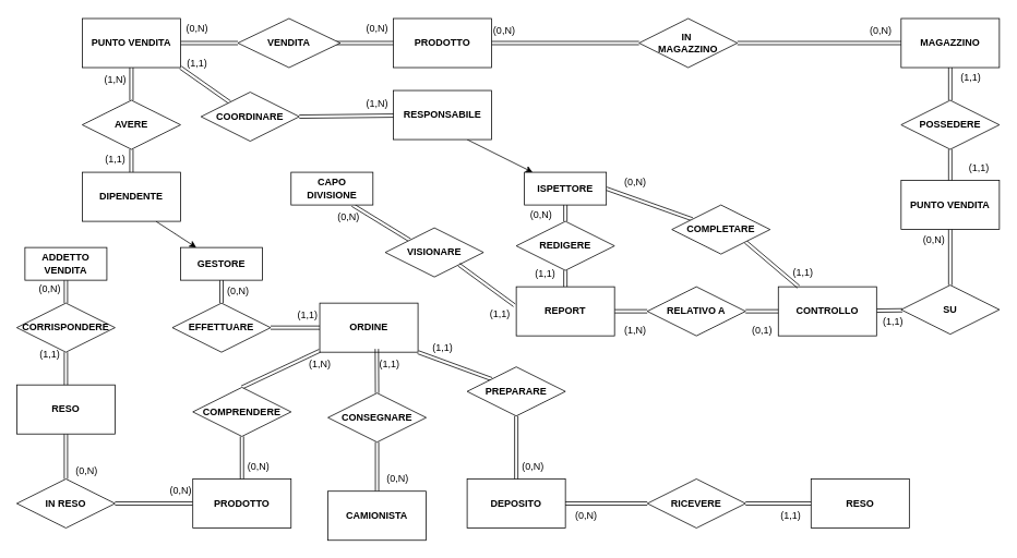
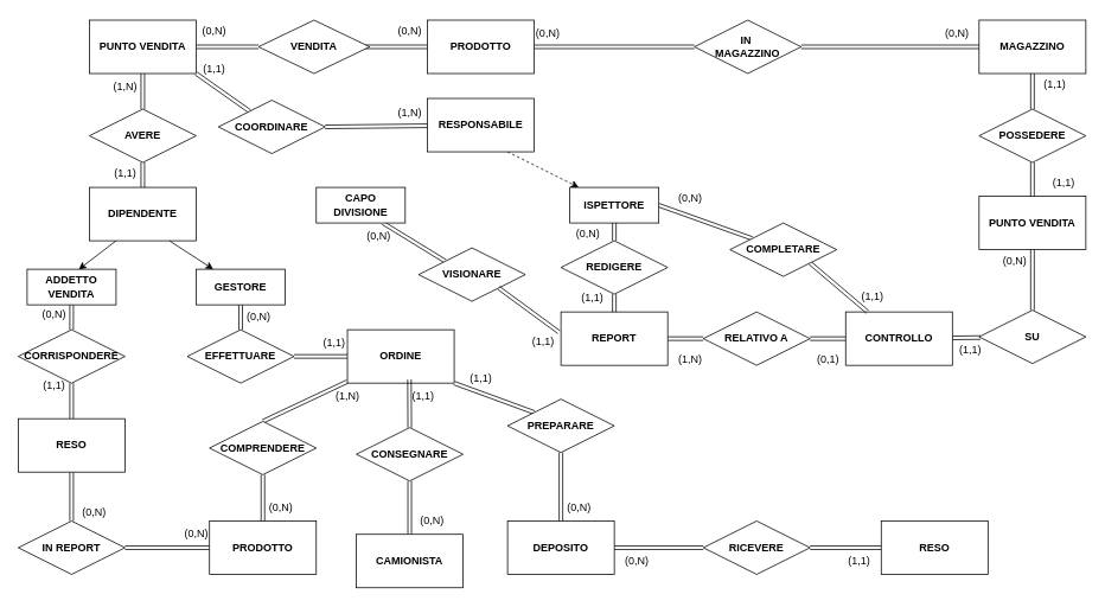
  <mxCell id="0" />
  <mxCell id="1" parent="0" />
  <mxCell id="2" style="edgeStyle=none;shape=link;rounded=0;orthogonalLoop=1;jettySize=auto;html=1;exitX=1;exitY=0.5;exitDx=0;exitDy=0;" edge="1" parent="1" source="5"><mxGeometry relative="1" as="geometry"><mxPoint x="290" y="52" as="targetPoint" /></mxGeometry></mxCell>
  <mxCell id="3" style="edgeStyle=none;shape=link;rounded=0;orthogonalLoop=1;jettySize=auto;html=1;exitX=0.5;exitY=1;exitDx=0;exitDy=0;" edge="1" parent="1" source="5" target="13"><mxGeometry relative="1" as="geometry" /></mxCell>
  <mxCell id="4" style="edgeStyle=none;shape=link;rounded=0;orthogonalLoop=1;jettySize=auto;html=1;exitX=1;exitY=1;exitDx=0;exitDy=0;" edge="1" parent="1" source="5" target="19"><mxGeometry relative="1" as="geometry" /></mxCell>
  <mxCell id="5" value="&lt;b&gt;PUNTO VENDITA&lt;/b&gt;" style="rounded=0;whiteSpace=wrap;html=1;" vertex="1" parent="1"><mxGeometry x="100" y="22" width="120" height="60" as="geometry" /></mxCell>
  <mxCell id="6" value="&lt;b&gt;PRODOTTO&lt;/b&gt;" style="rounded=0;whiteSpace=wrap;html=1;" vertex="1" parent="1"><mxGeometry x="480" y="22" width="120" height="60" as="geometry" /></mxCell>
  <mxCell id="7" style="edgeStyle=none;shape=link;rounded=0;orthogonalLoop=1;jettySize=auto;html=1;exitX=1;exitY=0.5;exitDx=0;exitDy=0;" edge="1" parent="1" target="6"><mxGeometry relative="1" as="geometry"><mxPoint x="410" y="52" as="sourcePoint" /></mxGeometry></mxCell>
  <mxCell id="8" value="(0,N)" style="text;html=1;align=center;verticalAlign=middle;resizable=0;points=[];autosize=1;strokeColor=none;fillColor=none;" vertex="1" parent="1"><mxGeometry x="215" y="20" width="50" height="30" as="geometry" /></mxCell>
  <mxCell id="9" value="(0,N)" style="text;html=1;align=center;verticalAlign=middle;resizable=0;points=[];autosize=1;strokeColor=none;fillColor=none;" vertex="1" parent="1"><mxGeometry x="435" y="20" width="50" height="30" as="geometry" /></mxCell>
  <mxCell id="10" style="edgeStyle=none;rounded=0;orthogonalLoop=1;jettySize=auto;html=1;exitX=0.75;exitY=1;exitDx=0;exitDy=0;" edge="1" parent="1" source="11" target="37"><mxGeometry relative="1" as="geometry" /></mxCell>
  <mxCell id="11" value="&lt;b&gt;DIPENDENTE&lt;/b&gt;" style="rounded=0;whiteSpace=wrap;html=1;" vertex="1" parent="1"><mxGeometry x="100" y="210" width="120" height="60" as="geometry" /></mxCell>
  <mxCell id="12" value="" style="edgeStyle=none;shape=link;rounded=0;orthogonalLoop=1;jettySize=auto;html=1;" edge="1" parent="1" source="13" target="11"><mxGeometry relative="1" as="geometry" /></mxCell>
  <mxCell id="13" value="&lt;b&gt;AVERE&lt;/b&gt;" style="shape=rhombus;perimeter=rhombusPerimeter;whiteSpace=wrap;html=1;align=center;" vertex="1" parent="1"><mxGeometry x="100" y="122" width="120" height="60" as="geometry" /></mxCell>
  <mxCell id="14" value="(1,N)" style="text;html=1;align=center;verticalAlign=middle;resizable=0;points=[];autosize=1;strokeColor=none;fillColor=none;" vertex="1" parent="1"><mxGeometry x="115" y="82" width="50" height="30" as="geometry" /></mxCell>
  <mxCell id="15" value="(1,1)" style="text;html=1;align=center;verticalAlign=middle;resizable=0;points=[];autosize=1;strokeColor=none;fillColor=none;" vertex="1" parent="1"><mxGeometry x="115" y="180" width="50" height="30" as="geometry" /></mxCell>
- <mxCell id="16" style="edgeStyle=none;rounded=0;orthogonalLoop=1;jettySize=auto;html=1;exitX=0.75;exitY=1;exitDx=0;exitDy=0;" edge="1" parent="1" source="17" target="42"><mxGeometry relative="1" as="geometry" /></mxCell>
+ <mxCell id="16" style="edgeStyle=none;rounded=0;orthogonalLoop=1;jettySize=auto;html=1;exitX=0.75;exitY=1;exitDx=0;exitDy=0;dashed=1;" edge="1" parent="1" source="17" target="42"><mxGeometry relative="1" as="geometry" /></mxCell>
  <mxCell id="17" value="&lt;b&gt;RESPONSABILE&lt;/b&gt;" style="rounded=0;whiteSpace=wrap;html=1;" vertex="1" parent="1"><mxGeometry x="480" y="110" width="120" height="60" as="geometry" /></mxCell>
  <mxCell id="18" style="edgeStyle=none;shape=link;rounded=0;orthogonalLoop=1;jettySize=auto;html=1;exitX=1;exitY=0.5;exitDx=0;exitDy=0;" edge="1" parent="1" source="19" target="17"><mxGeometry relative="1" as="geometry" /></mxCell>
  <mxCell id="19" value="&lt;b&gt;COORDINARE&lt;/b&gt;" style="shape=rhombus;perimeter=rhombusPerimeter;whiteSpace=wrap;html=1;align=center;" vertex="1" parent="1"><mxGeometry x="245" y="112" width="120" height="60" as="geometry" /></mxCell>
  <mxCell id="20" value="(1,1)" style="text;html=1;align=center;verticalAlign=middle;resizable=0;points=[];autosize=1;strokeColor=none;fillColor=none;" vertex="1" parent="1"><mxGeometry x="215" y="62" width="50" height="30" as="geometry" /></mxCell>
  <mxCell id="21" value="(1,N)" style="text;html=1;align=center;verticalAlign=middle;resizable=0;points=[];autosize=1;strokeColor=none;fillColor=none;" vertex="1" parent="1"><mxGeometry x="435" y="112" width="50" height="30" as="geometry" /></mxCell>
  <mxCell id="22" value="&lt;b&gt;MAGAZZINO&lt;/b&gt;" style="rounded=0;whiteSpace=wrap;html=1;" vertex="1" parent="1"><mxGeometry x="1100" y="22" width="120" height="60" as="geometry" /></mxCell>
  <mxCell id="23" value="" style="edgeStyle=none;shape=link;rounded=0;orthogonalLoop=1;jettySize=auto;html=1;" edge="1" parent="1" source="25" target="6"><mxGeometry relative="1" as="geometry" /></mxCell>
  <mxCell id="24" value="" style="edgeStyle=none;shape=link;rounded=0;orthogonalLoop=1;jettySize=auto;html=1;" edge="1" parent="1" source="25" target="22"><mxGeometry relative="1" as="geometry" /></mxCell>
  <mxCell id="25" value="&lt;b&gt;IN&amp;nbsp;&lt;/b&gt;&lt;div&gt;&lt;b&gt;MAGAZZINO&lt;/b&gt;&lt;/div&gt;" style="shape=rhombus;perimeter=rhombusPerimeter;whiteSpace=wrap;html=1;align=center;" vertex="1" parent="1"><mxGeometry x="780" y="22" width="120" height="60" as="geometry" /></mxCell>
  <mxCell id="26" value="(0,N)" style="text;html=1;align=center;verticalAlign=middle;resizable=0;points=[];autosize=1;strokeColor=none;fillColor=none;" vertex="1" parent="1"><mxGeometry x="590" y="22" width="50" height="30" as="geometry" /></mxCell>
  <mxCell id="27" value="(0,N)" style="text;html=1;align=center;verticalAlign=middle;resizable=0;points=[];autosize=1;strokeColor=none;fillColor=none;" vertex="1" parent="1"><mxGeometry x="1050" y="22" width="50" height="30" as="geometry" /></mxCell>
  <mxCell id="28" value="&lt;b&gt;VENDITA&lt;/b&gt;" style="shape=rhombus;perimeter=rhombusPerimeter;whiteSpace=wrap;html=1;align=center;" vertex="1" parent="1"><mxGeometry x="290" y="22" width="125" height="60" as="geometry" /></mxCell>
  <mxCell id="29" value="&lt;b&gt;PUNTO VENDITA&lt;/b&gt;" style="rounded=0;whiteSpace=wrap;html=1;" vertex="1" parent="1"><mxGeometry x="1100" y="220" width="120" height="60" as="geometry" /></mxCell>
  <mxCell id="30" value="" style="edgeStyle=none;shape=link;rounded=0;orthogonalLoop=1;jettySize=auto;html=1;" edge="1" parent="1" source="32" target="22"><mxGeometry relative="1" as="geometry" /></mxCell>
  <mxCell id="31" value="" style="edgeStyle=none;shape=link;rounded=0;orthogonalLoop=1;jettySize=auto;html=1;" edge="1" parent="1" source="32" target="29"><mxGeometry relative="1" as="geometry" /></mxCell>
  <mxCell id="32" value="&lt;b&gt;POSSEDERE&lt;/b&gt;" style="shape=rhombus;perimeter=rhombusPerimeter;whiteSpace=wrap;html=1;align=center;" vertex="1" parent="1"><mxGeometry x="1100" y="122" width="120" height="60" as="geometry" /></mxCell>
  <mxCell id="33" value="(1,1)" style="text;html=1;align=center;verticalAlign=middle;resizable=0;points=[];autosize=1;strokeColor=none;fillColor=none;" vertex="1" parent="1"><mxGeometry x="1170" y="190" width="50" height="30" as="geometry" /></mxCell>
  <mxCell id="34" value="(1,1)" style="text;html=1;align=center;verticalAlign=middle;resizable=0;points=[];autosize=1;strokeColor=none;fillColor=none;" vertex="1" parent="1"><mxGeometry x="1160" y="80" width="50" height="30" as="geometry" /></mxCell>
  <mxCell id="35" value="" style="edgeStyle=none;shape=link;rounded=0;orthogonalLoop=1;jettySize=auto;html=1;" edge="1" parent="1" source="36" target="46"><mxGeometry relative="1" as="geometry" /></mxCell>
  <mxCell id="36" value="&lt;b&gt;ADDETTO&lt;/b&gt;&lt;div&gt;&lt;b&gt;VENDITA&lt;/b&gt;&lt;/div&gt;" style="rounded=0;whiteSpace=wrap;html=1;" vertex="1" parent="1"><mxGeometry x="30" y="302" width="100" height="40" as="geometry" /></mxCell>
  <mxCell id="37" value="&lt;b&gt;GESTORE&lt;/b&gt;" style="rounded=0;whiteSpace=wrap;html=1;" vertex="1" parent="1"><mxGeometry x="220" y="302" width="100" height="40" as="geometry" /></mxCell>
+ <mxCell id="38" style="edgeStyle=none;rounded=0;orthogonalLoop=1;jettySize=auto;html=1;exitX=0.25;exitY=1;exitDx=0;exitDy=0;entryX=0.58;entryY=0.005;entryDx=0;entryDy=0;entryPerimeter=0;" edge="1" parent="1" source="11" target="36"><mxGeometry relative="1" as="geometry" /></mxCell>
  <mxCell id="39" style="edgeStyle=none;shape=link;rounded=0;orthogonalLoop=1;jettySize=auto;html=1;exitX=0.75;exitY=1;exitDx=0;exitDy=0;entryX=0;entryY=0;entryDx=0;entryDy=0;" edge="1" parent="1" source="40" target="90"><mxGeometry relative="1" as="geometry" /></mxCell>
  <mxCell id="40" value="&lt;b&gt;CAPO&lt;/b&gt;&lt;div&gt;&lt;b&gt;DIVISIONE&lt;/b&gt;&lt;/div&gt;" style="rounded=0;whiteSpace=wrap;html=1;" vertex="1" parent="1"><mxGeometry x="355" y="210" width="100" height="40" as="geometry" /></mxCell>
  <mxCell id="41" style="edgeStyle=none;shape=link;rounded=0;orthogonalLoop=1;jettySize=auto;html=1;exitX=1;exitY=0.5;exitDx=0;exitDy=0;" edge="1" parent="1" source="42" target="101"><mxGeometry relative="1" as="geometry" /></mxCell>
  <mxCell id="42" value="&lt;b&gt;ISPETTORE&lt;/b&gt;" style="rounded=0;whiteSpace=wrap;html=1;" vertex="1" parent="1"><mxGeometry x="640" y="210" width="100" height="40" as="geometry" /></mxCell>
  <mxCell id="43" value="" style="edgeStyle=none;shape=link;rounded=0;orthogonalLoop=1;jettySize=auto;html=1;" edge="1" parent="1" source="44" target="50"><mxGeometry relative="1" as="geometry" /></mxCell>
  <mxCell id="44" value="&lt;b&gt;RESO&lt;/b&gt;" style="whiteSpace=wrap;html=1;" vertex="1" parent="1"><mxGeometry x="20" y="470" width="120" height="60" as="geometry" /></mxCell>
  <mxCell id="45" value="" style="edgeStyle=none;shape=link;rounded=0;orthogonalLoop=1;jettySize=auto;html=1;" edge="1" parent="1" source="46" target="44"><mxGeometry relative="1" as="geometry" /></mxCell>
  <mxCell id="46" value="&lt;b&gt;CORRISPONDERE&lt;/b&gt;" style="shape=rhombus;perimeter=rhombusPerimeter;whiteSpace=wrap;html=1;align=center;" vertex="1" parent="1"><mxGeometry x="20" y="370" width="120" height="60" as="geometry" /></mxCell>
  <mxCell id="47" value="(1,1)" style="text;html=1;align=center;verticalAlign=middle;resizable=0;points=[];autosize=1;strokeColor=none;fillColor=none;" vertex="1" parent="1"><mxGeometry x="35" y="418" width="50" height="30" as="geometry" /></mxCell>
  <mxCell id="48" value="(0,N)" style="text;html=1;align=center;verticalAlign=middle;resizable=0;points=[];autosize=1;strokeColor=none;fillColor=none;" vertex="1" parent="1"><mxGeometry x="35" y="338" width="50" height="30" as="geometry" /></mxCell>
  <mxCell id="49" value="" style="edgeStyle=none;shape=link;rounded=0;orthogonalLoop=1;jettySize=auto;html=1;" edge="1" parent="1" source="50" target="51"><mxGeometry relative="1" as="geometry" /></mxCell>
- <mxCell id="50" value="&lt;b&gt;IN RESO&lt;/b&gt;" style="shape=rhombus;perimeter=rhombusPerimeter;whiteSpace=wrap;html=1;align=center;" vertex="1" parent="1"><mxGeometry x="20" y="585" width="120" height="60" as="geometry" /></mxCell>
+ <mxCell id="50" value="&lt;b&gt;IN REPORT&lt;/b&gt;" style="shape=rhombus;perimeter=rhombusPerimeter;whiteSpace=wrap;html=1;align=center;" vertex="1" parent="1"><mxGeometry x="20" y="585" width="120" height="60" as="geometry" /></mxCell>
  <mxCell id="51" value="&lt;b&gt;PRODOTTO&lt;/b&gt;" style="whiteSpace=wrap;html=1;" vertex="1" parent="1"><mxGeometry x="235" y="585" width="120" height="60" as="geometry" /></mxCell>
  <mxCell id="52" value="(0,N)" style="text;html=1;align=center;verticalAlign=middle;resizable=0;points=[];autosize=1;strokeColor=none;fillColor=none;" vertex="1" parent="1"><mxGeometry x="80" y="560" width="50" height="30" as="geometry" /></mxCell>
  <mxCell id="53" value="(0,N)" style="text;html=1;align=center;verticalAlign=middle;resizable=0;points=[];autosize=1;strokeColor=none;fillColor=none;" vertex="1" parent="1"><mxGeometry x="195" y="585" width="50" height="30" as="geometry" /></mxCell>
  <mxCell id="54" value="&lt;b&gt;ORDINE&lt;/b&gt;" style="whiteSpace=wrap;html=1;" vertex="1" parent="1"><mxGeometry x="390" y="370" width="120" height="60" as="geometry" /></mxCell>
  <mxCell id="55" value="" style="edgeStyle=none;shape=link;rounded=0;orthogonalLoop=1;jettySize=auto;html=1;" edge="1" parent="1" source="57" target="37"><mxGeometry relative="1" as="geometry" /></mxCell>
  <mxCell id="56" value="" style="edgeStyle=none;shape=link;rounded=0;orthogonalLoop=1;jettySize=auto;html=1;" edge="1" parent="1" source="57" target="54"><mxGeometry relative="1" as="geometry" /></mxCell>
  <mxCell id="57" value="&lt;b&gt;EFFETTUARE&lt;/b&gt;" style="shape=rhombus;perimeter=rhombusPerimeter;whiteSpace=wrap;html=1;align=center;" vertex="1" parent="1"><mxGeometry x="210" y="370" width="120" height="60" as="geometry" /></mxCell>
  <mxCell id="58" value="(0,N)" style="text;html=1;align=center;verticalAlign=middle;resizable=0;points=[];autosize=1;strokeColor=none;fillColor=none;" vertex="1" parent="1"><mxGeometry x="265" y="340" width="50" height="30" as="geometry" /></mxCell>
  <mxCell id="59" value="(1,1)" style="text;html=1;align=center;verticalAlign=middle;resizable=0;points=[];autosize=1;strokeColor=none;fillColor=none;" vertex="1" parent="1"><mxGeometry x="350" y="370" width="50" height="30" as="geometry" /></mxCell>
  <mxCell id="60" style="edgeStyle=none;shape=link;rounded=0;orthogonalLoop=1;jettySize=auto;html=1;exitX=0.5;exitY=0;exitDx=0;exitDy=0;" edge="1" parent="1" source="62" target="54"><mxGeometry relative="1" as="geometry" /></mxCell>
  <mxCell id="61" style="edgeStyle=none;shape=link;rounded=0;orthogonalLoop=1;jettySize=auto;html=1;exitX=0.5;exitY=1;exitDx=0;exitDy=0;" edge="1" parent="1" source="62" target="51"><mxGeometry relative="1" as="geometry" /></mxCell>
  <mxCell id="62" value="&lt;b&gt;COMPRENDERE&lt;/b&gt;" style="shape=rhombus;perimeter=rhombusPerimeter;whiteSpace=wrap;html=1;align=center;" vertex="1" parent="1"><mxGeometry x="235" y="473" width="120" height="60" as="geometry" /></mxCell>
  <mxCell id="63" value="(1,N)" style="text;html=1;align=center;verticalAlign=middle;resizable=0;points=[];autosize=1;strokeColor=none;fillColor=none;" vertex="1" parent="1"><mxGeometry x="365" y="430" width="50" height="30" as="geometry" /></mxCell>
  <mxCell id="64" value="(0,N)" style="text;html=1;align=center;verticalAlign=middle;resizable=0;points=[];autosize=1;strokeColor=none;fillColor=none;" vertex="1" parent="1"><mxGeometry x="290" y="555" width="50" height="30" as="geometry" /></mxCell>
  <mxCell id="65" value="&lt;b&gt;DEPOSITO&lt;/b&gt;" style="whiteSpace=wrap;html=1;" vertex="1" parent="1"><mxGeometry x="570" y="585" width="120" height="60" as="geometry" /></mxCell>
  <mxCell id="66" style="edgeStyle=none;shape=link;rounded=0;orthogonalLoop=1;jettySize=auto;html=1;exitX=0.5;exitY=1;exitDx=0;exitDy=0;entryX=0.5;entryY=0;entryDx=0;entryDy=0;" edge="1" parent="1" source="68" target="65"><mxGeometry relative="1" as="geometry" /></mxCell>
  <mxCell id="67" style="edgeStyle=none;shape=link;rounded=0;orthogonalLoop=1;jettySize=auto;html=1;exitX=0;exitY=0;exitDx=0;exitDy=0;entryX=1;entryY=1;entryDx=0;entryDy=0;" edge="1" parent="1" source="68" target="54"><mxGeometry relative="1" as="geometry" /></mxCell>
  <mxCell id="68" value="&lt;b&gt;PREPARARE&lt;/b&gt;" style="shape=rhombus;perimeter=rhombusPerimeter;whiteSpace=wrap;html=1;align=center;" vertex="1" parent="1"><mxGeometry x="570" y="448" width="120" height="60" as="geometry" /></mxCell>
  <mxCell id="69" value="(1,1)" style="text;html=1;align=center;verticalAlign=middle;resizable=0;points=[];autosize=1;strokeColor=none;fillColor=none;" vertex="1" parent="1"><mxGeometry x="515" y="410" width="50" height="30" as="geometry" /></mxCell>
  <mxCell id="70" value="(0,N)" style="text;html=1;align=center;verticalAlign=middle;resizable=0;points=[];autosize=1;strokeColor=none;fillColor=none;" vertex="1" parent="1"><mxGeometry x="625" y="555" width="50" height="30" as="geometry" /></mxCell>
  <mxCell id="71" value="&lt;b&gt;CONSEGNARE&lt;/b&gt;" style="shape=rhombus;perimeter=rhombusPerimeter;whiteSpace=wrap;html=1;align=center;" vertex="1" parent="1"><mxGeometry x="400" y="480" width="120" height="60" as="geometry" /></mxCell>
  <mxCell id="72" style="edgeStyle=none;shape=link;rounded=0;orthogonalLoop=1;jettySize=auto;html=1;exitX=0.5;exitY=0;exitDx=0;exitDy=0;entryX=0.581;entryY=0.933;entryDx=0;entryDy=0;entryPerimeter=0;" edge="1" parent="1" source="71" target="54"><mxGeometry relative="1" as="geometry" /></mxCell>
  <mxCell id="73" style="edgeStyle=none;shape=link;rounded=0;orthogonalLoop=1;jettySize=auto;html=1;exitX=0.5;exitY=0;exitDx=0;exitDy=0;entryX=0.5;entryY=1;entryDx=0;entryDy=0;" edge="1" parent="1" source="74" target="71"><mxGeometry relative="1" as="geometry" /></mxCell>
  <mxCell id="74" value="&lt;b&gt;CAMIONISTA&lt;/b&gt;" style="whiteSpace=wrap;html=1;" vertex="1" parent="1"><mxGeometry x="400" y="600" width="120" height="60" as="geometry" /></mxCell>
  <mxCell id="75" value="(0,N)" style="text;html=1;align=center;verticalAlign=middle;resizable=0;points=[];autosize=1;strokeColor=none;fillColor=none;" vertex="1" parent="1"><mxGeometry x="460" y="570" width="50" height="30" as="geometry" /></mxCell>
  <mxCell id="76" value="(1,1)" style="text;html=1;align=center;verticalAlign=middle;resizable=0;points=[];autosize=1;strokeColor=none;fillColor=none;" vertex="1" parent="1"><mxGeometry x="450" y="430" width="50" height="30" as="geometry" /></mxCell>
  <mxCell id="77" value="&lt;b&gt;RESO&lt;/b&gt;" style="whiteSpace=wrap;html=1;" vertex="1" parent="1"><mxGeometry x="990" y="585" width="120" height="60" as="geometry" /></mxCell>
  <mxCell id="78" value="" style="edgeStyle=none;shape=link;rounded=0;orthogonalLoop=1;jettySize=auto;html=1;" edge="1" parent="1" source="80" target="77"><mxGeometry relative="1" as="geometry" /></mxCell>
  <mxCell id="79" style="edgeStyle=none;shape=link;rounded=0;orthogonalLoop=1;jettySize=auto;html=1;exitX=0;exitY=0.5;exitDx=0;exitDy=0;entryX=1;entryY=0.5;entryDx=0;entryDy=0;" edge="1" parent="1" source="80" target="65"><mxGeometry relative="1" as="geometry" /></mxCell>
  <mxCell id="80" value="&lt;b&gt;RICEVERE&lt;/b&gt;" style="shape=rhombus;perimeter=rhombusPerimeter;whiteSpace=wrap;html=1;align=center;" vertex="1" parent="1"><mxGeometry x="790" y="585" width="120" height="60" as="geometry" /></mxCell>
  <mxCell id="81" value="(0,N)" style="text;html=1;align=center;verticalAlign=middle;resizable=0;points=[];autosize=1;strokeColor=none;fillColor=none;" vertex="1" parent="1"><mxGeometry x="690" y="615" width="50" height="30" as="geometry" /></mxCell>
  <mxCell id="82" value="(1,1)" style="text;html=1;align=center;verticalAlign=middle;resizable=0;points=[];autosize=1;strokeColor=none;fillColor=none;" vertex="1" parent="1"><mxGeometry x="940" y="615" width="50" height="30" as="geometry" /></mxCell>
  <mxCell id="83" style="edgeStyle=none;shape=link;rounded=0;orthogonalLoop=1;jettySize=auto;html=1;exitX=1;exitY=0.5;exitDx=0;exitDy=0;" edge="1" parent="1" source="84" target="97"><mxGeometry relative="1" as="geometry" /></mxCell>
  <mxCell id="84" value="&lt;b&gt;REPORT&lt;/b&gt;" style="whiteSpace=wrap;html=1;" vertex="1" parent="1"><mxGeometry x="630" y="350" width="120" height="60" as="geometry" /></mxCell>
  <mxCell id="85" style="edgeStyle=none;shape=link;rounded=0;orthogonalLoop=1;jettySize=auto;html=1;exitX=0.5;exitY=0;exitDx=0;exitDy=0;" edge="1" parent="1" source="87" target="42"><mxGeometry relative="1" as="geometry" /></mxCell>
  <mxCell id="86" style="edgeStyle=none;shape=link;rounded=0;orthogonalLoop=1;jettySize=auto;html=1;exitX=0.5;exitY=1;exitDx=0;exitDy=0;" edge="1" parent="1" source="87" target="84"><mxGeometry relative="1" as="geometry" /></mxCell>
  <mxCell id="87" value="&lt;b&gt;REDIGERE&lt;/b&gt;" style="shape=rhombus;perimeter=rhombusPerimeter;whiteSpace=wrap;html=1;align=center;" vertex="1" parent="1"><mxGeometry x="630" y="270" width="120" height="60" as="geometry" /></mxCell>
  <mxCell id="88" value="(1,1)" style="text;html=1;align=center;verticalAlign=middle;resizable=0;points=[];autosize=1;strokeColor=none;fillColor=none;" vertex="1" parent="1"><mxGeometry x="640" y="320" width="50" height="30" as="geometry" /></mxCell>
  <mxCell id="89" value="(0,N)" style="text;html=1;align=center;verticalAlign=middle;resizable=0;points=[];autosize=1;strokeColor=none;fillColor=none;" vertex="1" parent="1"><mxGeometry x="635" y="248" width="50" height="30" as="geometry" /></mxCell>
  <mxCell id="90" value="&lt;b&gt;VISIONARE&lt;/b&gt;" style="shape=rhombus;perimeter=rhombusPerimeter;whiteSpace=wrap;html=1;align=center;" vertex="1" parent="1"><mxGeometry x="470" y="278" width="120" height="60" as="geometry" /></mxCell>
  <mxCell id="91" style="edgeStyle=none;shape=link;rounded=0;orthogonalLoop=1;jettySize=auto;html=1;exitX=1;exitY=1;exitDx=0;exitDy=0;entryX=-0.019;entryY=0.378;entryDx=0;entryDy=0;entryPerimeter=0;" edge="1" parent="1" source="90" target="84"><mxGeometry relative="1" as="geometry" /></mxCell>
  <mxCell id="92" value="(0,N)" style="text;html=1;align=center;verticalAlign=middle;resizable=0;points=[];autosize=1;strokeColor=none;fillColor=none;" vertex="1" parent="1"><mxGeometry x="400" y="250" width="50" height="30" as="geometry" /></mxCell>
  <mxCell id="93" value="(1,1)" style="text;html=1;align=center;verticalAlign=middle;resizable=0;points=[];autosize=1;strokeColor=none;fillColor=none;" vertex="1" parent="1"><mxGeometry x="585" y="368" width="50" height="30" as="geometry" /></mxCell>
  <mxCell id="94" value="" style="edgeStyle=none;shape=link;rounded=0;orthogonalLoop=1;jettySize=auto;html=1;" edge="1" parent="1" source="95" target="105"><mxGeometry relative="1" as="geometry" /></mxCell>
  <mxCell id="95" value="&lt;b&gt;CONTROLLO&lt;/b&gt;" style="whiteSpace=wrap;html=1;" vertex="1" parent="1"><mxGeometry x="950" y="350" width="120" height="60" as="geometry" /></mxCell>
  <mxCell id="96" style="edgeStyle=none;shape=link;rounded=0;orthogonalLoop=1;jettySize=auto;html=1;exitX=1;exitY=0.5;exitDx=0;exitDy=0;entryX=0;entryY=0.5;entryDx=0;entryDy=0;" edge="1" parent="1" source="97" target="95"><mxGeometry relative="1" as="geometry" /></mxCell>
  <mxCell id="97" value="&lt;b&gt;RELATIVO A&lt;/b&gt;" style="shape=rhombus;perimeter=rhombusPerimeter;whiteSpace=wrap;html=1;align=center;" vertex="1" parent="1"><mxGeometry x="790" y="350" width="120" height="60" as="geometry" /></mxCell>
  <mxCell id="98" value="(1,N)" style="text;html=1;align=center;verticalAlign=middle;resizable=0;points=[];autosize=1;strokeColor=none;fillColor=none;" vertex="1" parent="1"><mxGeometry x="750" y="388" width="50" height="30" as="geometry" /></mxCell>
  <mxCell id="99" value="(0,1)" style="text;html=1;align=center;verticalAlign=middle;resizable=0;points=[];autosize=1;strokeColor=none;fillColor=none;" vertex="1" parent="1"><mxGeometry x="905" y="388" width="50" height="30" as="geometry" /></mxCell>
  <mxCell id="100" style="edgeStyle=none;shape=link;rounded=0;orthogonalLoop=1;jettySize=auto;html=1;exitX=1;exitY=1;exitDx=0;exitDy=0;" edge="1" parent="1" source="101" target="95"><mxGeometry relative="1" as="geometry" /></mxCell>
  <mxCell id="101" value="&lt;b&gt;COMPLETARE&lt;/b&gt;" style="shape=rhombus;perimeter=rhombusPerimeter;whiteSpace=wrap;html=1;align=center;" vertex="1" parent="1"><mxGeometry x="820" y="250" width="120" height="60" as="geometry" /></mxCell>
  <mxCell id="102" value="(0,N)" style="text;html=1;align=center;verticalAlign=middle;resizable=0;points=[];autosize=1;strokeColor=none;fillColor=none;" vertex="1" parent="1"><mxGeometry x="750" y="208" width="50" height="30" as="geometry" /></mxCell>
  <mxCell id="103" value="(1,1)" style="text;html=1;align=center;verticalAlign=middle;resizable=0;points=[];autosize=1;strokeColor=none;fillColor=none;" vertex="1" parent="1"><mxGeometry x="955" y="318" width="50" height="30" as="geometry" /></mxCell>
  <mxCell id="104" value="" style="edgeStyle=none;shape=link;rounded=0;orthogonalLoop=1;jettySize=auto;html=1;" edge="1" parent="1" source="105" target="29"><mxGeometry relative="1" as="geometry" /></mxCell>
  <mxCell id="105" value="&lt;b&gt;SU&lt;/b&gt;" style="shape=rhombus;perimeter=rhombusPerimeter;whiteSpace=wrap;html=1;align=center;" vertex="1" parent="1"><mxGeometry x="1100" y="348" width="120" height="60" as="geometry" /></mxCell>
  <mxCell id="106" value="(1,1)" style="text;html=1;align=center;verticalAlign=middle;resizable=0;points=[];autosize=1;strokeColor=none;fillColor=none;" vertex="1" parent="1"><mxGeometry x="1065" y="378" width="50" height="30" as="geometry" /></mxCell>
  <mxCell id="107" value="(0,N)" style="text;html=1;align=center;verticalAlign=middle;resizable=0;points=[];autosize=1;strokeColor=none;fillColor=none;" vertex="1" parent="1"><mxGeometry x="1115" y="278" width="50" height="30" as="geometry" /></mxCell>
